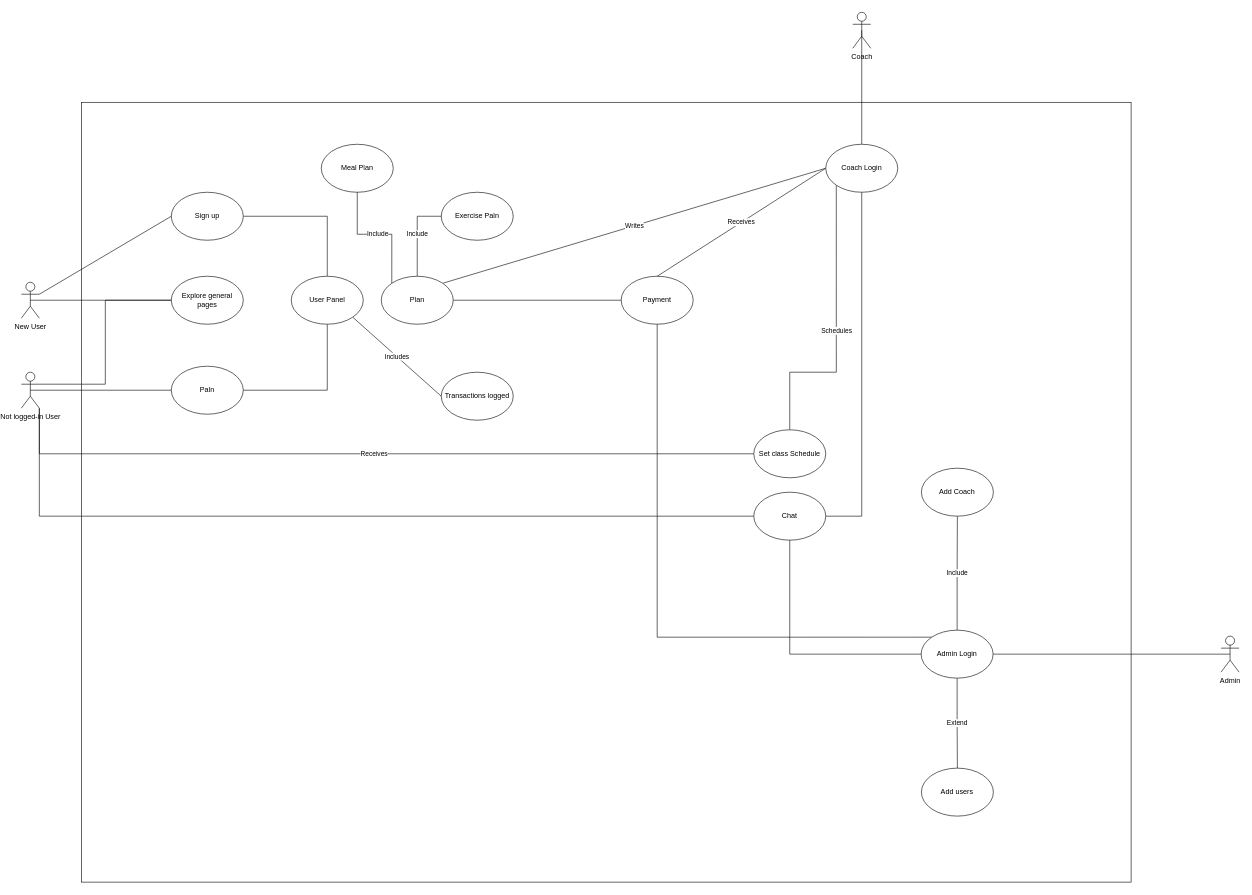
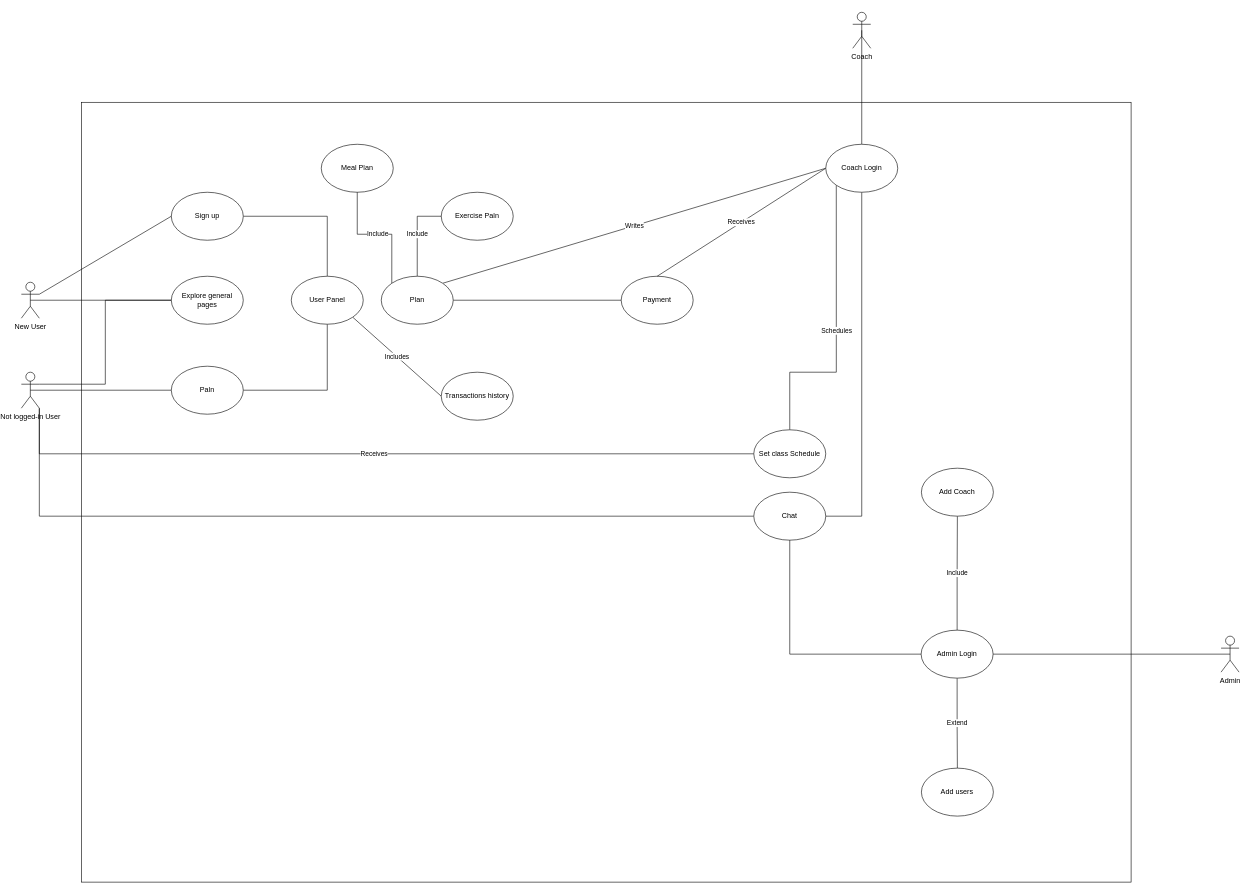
  <mxCell id="0" />
  <mxCell id="1" parent="0" />
  <mxCell id="2" value="" style="rounded=0;whiteSpace=wrap;html=1;movable=0;resizable=0;rotatable=0;deletable=0;editable=0;locked=1;connectable=0;" parent="1" vertex="1"><mxGeometry x="120" y="170" width="1750" height="1300" as="geometry" /></mxCell>
  <mxCell id="3" style="edgeStyle=orthogonalEdgeStyle;rounded=0;orthogonalLoop=1;jettySize=auto;html=1;exitX=0.5;exitY=0.5;exitDx=0;exitDy=0;exitPerimeter=0;endArrow=none;endFill=0;" parent="1" source="4" target="7" edge="1"><mxGeometry relative="1" as="geometry" /></mxCell>
  <mxCell id="4" value="New User" style="shape=umlActor;verticalLabelPosition=bottom;verticalAlign=top;html=1;direction=east;" parent="1" vertex="1"><mxGeometry x="20" y="470" width="30" height="60" as="geometry" /></mxCell>
  <mxCell id="5" style="edgeStyle=orthogonalEdgeStyle;rounded=0;orthogonalLoop=1;jettySize=auto;html=1;exitX=1;exitY=0.5;exitDx=0;exitDy=0;endArrow=none;endFill=0;" parent="1" source="6" target="16" edge="1"><mxGeometry relative="1" as="geometry" /></mxCell>
  <mxCell id="6" value="Sign up" style="ellipse;whiteSpace=wrap;html=1;" parent="1" vertex="1"><mxGeometry x="270" y="320" width="120" height="80" as="geometry" /></mxCell>
  <mxCell id="7" value="Explore general pages" style="ellipse;whiteSpace=wrap;html=1;" parent="1" vertex="1"><mxGeometry x="270" y="460" width="120" height="80" as="geometry" /></mxCell>
  <mxCell id="8" style="edgeStyle=orthogonalEdgeStyle;rounded=0;orthogonalLoop=1;jettySize=auto;html=1;exitX=0.5;exitY=0.5;exitDx=0;exitDy=0;exitPerimeter=0;endArrow=none;endFill=0;" parent="1" source="12" target="14" edge="1"><mxGeometry relative="1" as="geometry" /></mxCell>
  <mxCell id="9" style="edgeStyle=orthogonalEdgeStyle;rounded=0;orthogonalLoop=1;jettySize=auto;html=1;exitX=1;exitY=0.333;exitDx=0;exitDy=0;exitPerimeter=0;entryX=0;entryY=0.5;entryDx=0;entryDy=0;endArrow=none;endFill=0;" parent="1" source="12" target="7" edge="1"><mxGeometry relative="1" as="geometry" /></mxCell>
  <mxCell id="10" value="Receives" style="edgeStyle=orthogonalEdgeStyle;rounded=0;orthogonalLoop=1;jettySize=auto;html=1;exitX=1;exitY=1;exitDx=0;exitDy=0;exitPerimeter=0;entryX=0;entryY=0.5;entryDx=0;entryDy=0;endArrow=none;endFill=0;" parent="1" source="12" target="29" edge="1"><mxGeometry relative="1" as="geometry" /></mxCell>
  <mxCell id="11" style="edgeStyle=orthogonalEdgeStyle;rounded=0;orthogonalLoop=1;jettySize=auto;html=1;exitX=1;exitY=1;exitDx=0;exitDy=0;exitPerimeter=0;entryX=0;entryY=0.5;entryDx=0;entryDy=0;endArrow=none;endFill=0;" parent="1" source="12" target="30" edge="1"><mxGeometry relative="1" as="geometry" /></mxCell>
  <mxCell id="12" value="Not logged-in User" style="shape=umlActor;verticalLabelPosition=bottom;verticalAlign=top;html=1;outlineConnect=0;" parent="1" vertex="1"><mxGeometry x="20" y="620" width="30" height="60" as="geometry" /></mxCell>
  <mxCell id="13" style="edgeStyle=orthogonalEdgeStyle;rounded=0;orthogonalLoop=1;jettySize=auto;html=1;exitX=1;exitY=0.5;exitDx=0;exitDy=0;entryX=0.5;entryY=1;entryDx=0;entryDy=0;endArrow=none;endFill=0;" parent="1" source="14" target="16" edge="1"><mxGeometry relative="1" as="geometry" /></mxCell>
  <mxCell id="14" value="Paln" style="ellipse;whiteSpace=wrap;html=1;" parent="1" vertex="1"><mxGeometry x="270" y="610" width="120" height="80" as="geometry" /></mxCell>
  <mxCell id="15" value="Includes" style="rounded=0;orthogonalLoop=1;jettySize=auto;html=1;exitX=1;exitY=1;exitDx=0;exitDy=0;entryX=0;entryY=0.5;entryDx=0;entryDy=0;endArrow=none;endFill=0;" parent="1" source="16" target="21" edge="1"><mxGeometry relative="1" as="geometry" /></mxCell>
  <mxCell id="16" value="User Panel" style="ellipse;whiteSpace=wrap;html=1;" parent="1" vertex="1"><mxGeometry x="470" y="460" width="120" height="80" as="geometry" /></mxCell>
  <mxCell id="17" value="" style="endArrow=none;html=1;rounded=0;exitX=1;exitY=0.333;exitDx=0;exitDy=0;exitPerimeter=0;entryX=0;entryY=0.5;entryDx=0;entryDy=0;" parent="1" source="4" target="6" edge="1"><mxGeometry width="50" height="50" relative="1" as="geometry"><mxPoint x="220" y="220" as="sourcePoint" /><mxPoint x="270" y="170" as="targetPoint" /></mxGeometry></mxCell>
  <mxCell id="18" value="Exercise Paln" style="ellipse;whiteSpace=wrap;html=1;" parent="1" vertex="1"><mxGeometry x="720" y="320" width="120" height="80" as="geometry" /></mxCell>
  <mxCell id="19" style="rounded=0;orthogonalLoop=1;jettySize=auto;html=1;entryX=0;entryY=0.5;entryDx=0;entryDy=0;endArrow=none;endFill=0;exitX=1;exitY=0.5;exitDx=0;exitDy=0;" parent="1" source="43" target="22" edge="1"><mxGeometry relative="1" as="geometry" /></mxCell>
  <mxCell id="20" value="Meal Plan" style="ellipse;whiteSpace=wrap;html=1;" parent="1" vertex="1"><mxGeometry x="520" y="240" width="120" height="80" as="geometry" /></mxCell>
- <mxCell id="21" value="Transactions logged" style="ellipse;whiteSpace=wrap;html=1;" parent="1" vertex="1"><mxGeometry x="720" y="620" width="120" height="80" as="geometry" /></mxCell>
+ <mxCell id="21" value="Transactions history" style="ellipse;whiteSpace=wrap;html=1;" parent="1" vertex="1"><mxGeometry x="720" y="620" width="120" height="80" as="geometry" /></mxCell>
  <mxCell id="22" value="Payment" style="ellipse;whiteSpace=wrap;html=1;" parent="1" vertex="1"><mxGeometry x="1020" y="460" width="120" height="80" as="geometry" /></mxCell>
  <mxCell id="23" value="Writes" style="rounded=0;orthogonalLoop=1;jettySize=auto;html=1;entryX=1;entryY=0;entryDx=0;entryDy=0;endArrow=none;endFill=0;exitX=0;exitY=0.5;exitDx=0;exitDy=0;" parent="1" source="31" target="43" edge="1"><mxGeometry relative="1" as="geometry"><mxPoint x="1520" y="370" as="sourcePoint" /></mxGeometry></mxCell>
  <mxCell id="24" value="Receives" style="rounded=0;orthogonalLoop=1;jettySize=auto;html=1;entryX=0.5;entryY=0;entryDx=0;entryDy=0;endArrow=none;endFill=0;exitX=0;exitY=0.5;exitDx=0;exitDy=0;" parent="1" source="31" target="22" edge="1"><mxGeometry relative="1" as="geometry"><mxPoint x="1520" y="370" as="sourcePoint" /></mxGeometry></mxCell>
  <mxCell id="25" value="Schedules" style="rounded=0;orthogonalLoop=1;jettySize=auto;html=1;exitX=0;exitY=1;exitDx=0;exitDy=0;endArrow=none;endFill=0;edgeStyle=orthogonalEdgeStyle;" parent="1" source="31" target="29" edge="1"><mxGeometry relative="1" as="geometry"><Array as="points"><mxPoint x="1379" y="620" /><mxPoint x="1301" y="620" /></Array></mxGeometry></mxCell>
  <mxCell id="26" style="edgeStyle=orthogonalEdgeStyle;rounded=0;orthogonalLoop=1;jettySize=auto;html=1;exitX=0.5;exitY=1;exitDx=0;exitDy=0;entryX=1;entryY=0.5;entryDx=0;entryDy=0;endArrow=none;endFill=0;" parent="1" source="31" target="30" edge="1"><mxGeometry relative="1" as="geometry" /></mxCell>
  <mxCell id="27" style="edgeStyle=orthogonalEdgeStyle;rounded=0;orthogonalLoop=1;jettySize=auto;html=1;exitX=0.5;exitY=0.5;exitDx=0;exitDy=0;exitPerimeter=0;entryX=0.5;entryY=0;entryDx=0;entryDy=0;endArrow=none;endFill=0;" parent="1" source="28" target="31" edge="1"><mxGeometry relative="1" as="geometry" /></mxCell>
  <mxCell id="28" value="Coach" style="shape=umlActor;verticalLabelPosition=bottom;verticalAlign=top;html=1;outlineConnect=0;" parent="1" vertex="1"><mxGeometry x="1406" y="20" width="30" height="60" as="geometry" /></mxCell>
  <mxCell id="29" value="Set class Schedule" style="ellipse;whiteSpace=wrap;html=1;" parent="1" vertex="1"><mxGeometry x="1241" y="716" width="120" height="80" as="geometry" /></mxCell>
  <mxCell id="30" value="Chat" style="ellipse;whiteSpace=wrap;html=1;" parent="1" vertex="1"><mxGeometry x="1241" y="820" width="120" height="80" as="geometry" /></mxCell>
  <mxCell id="31" value="Coach Login" style="ellipse;whiteSpace=wrap;html=1;" parent="1" vertex="1"><mxGeometry x="1361" y="240" width="120" height="80" as="geometry" /></mxCell>
  <mxCell id="32" style="edgeStyle=orthogonalEdgeStyle;rounded=0;orthogonalLoop=1;jettySize=auto;html=1;exitX=0.5;exitY=0.5;exitDx=0;exitDy=0;exitPerimeter=0;entryX=1;entryY=0.5;entryDx=0;entryDy=0;endArrow=none;endFill=0;" parent="1" source="33" target="38" edge="1"><mxGeometry relative="1" as="geometry" /></mxCell>
  <mxCell id="33" value="Admin" style="shape=umlActor;verticalLabelPosition=bottom;verticalAlign=top;html=1;outlineConnect=0;" parent="1" vertex="1"><mxGeometry x="2020" y="1060" width="30" height="60" as="geometry" /></mxCell>
  <mxCell id="34" style="edgeStyle=orthogonalEdgeStyle;rounded=0;orthogonalLoop=1;jettySize=auto;html=1;exitX=0;exitY=0.5;exitDx=0;exitDy=0;entryX=0.5;entryY=1;entryDx=0;entryDy=0;endArrow=none;endFill=0;" parent="1" source="38" target="30" edge="1"><mxGeometry relative="1" as="geometry" /></mxCell>
- <mxCell id="35" style="edgeStyle=orthogonalEdgeStyle;rounded=0;orthogonalLoop=1;jettySize=auto;html=1;exitX=0;exitY=0;exitDx=0;exitDy=0;entryX=0.5;entryY=1;entryDx=0;entryDy=0;endArrow=none;endFill=0;" parent="1" source="38" target="22" edge="1"><mxGeometry relative="1" as="geometry" /></mxCell>
  <mxCell id="36" value="Include" style="edgeStyle=orthogonalEdgeStyle;rounded=0;orthogonalLoop=1;jettySize=auto;html=1;exitX=0.5;exitY=0;exitDx=0;exitDy=0;endArrow=none;endFill=0;" parent="1" source="38" target="39" edge="1"><mxGeometry relative="1" as="geometry"><mxPoint x="1580.429" y="820" as="targetPoint" /></mxGeometry></mxCell>
  <mxCell id="37" value="Extend" style="edgeStyle=orthogonalEdgeStyle;rounded=0;orthogonalLoop=1;jettySize=auto;html=1;exitX=0.5;exitY=1;exitDx=0;exitDy=0;endArrow=none;endFill=0;" parent="1" source="38" target="40" edge="1"><mxGeometry relative="1" as="geometry"><mxPoint x="1580.429" y="1320" as="targetPoint" /></mxGeometry></mxCell>
  <mxCell id="38" value="Admin Login" style="ellipse;whiteSpace=wrap;html=1;" parent="1" vertex="1"><mxGeometry x="1520" y="1050" width="120" height="80" as="geometry" /></mxCell>
  <mxCell id="39" value="Add Coach" style="ellipse;whiteSpace=wrap;html=1;" parent="1" vertex="1"><mxGeometry x="1520.429" y="780" width="120" height="80" as="geometry" /></mxCell>
  <mxCell id="40" value="Add users" style="ellipse;whiteSpace=wrap;html=1;" parent="1" vertex="1"><mxGeometry x="1520.429" y="1280" width="120" height="80" as="geometry" /></mxCell>
  <mxCell id="41" value="Include" style="rounded=0;orthogonalLoop=1;jettySize=auto;html=1;endArrow=none;endFill=0;exitX=0;exitY=0;exitDx=0;exitDy=0;edgeStyle=orthogonalEdgeStyle;" edge="1" parent="1" source="43" target="20"><mxGeometry relative="1" as="geometry" /></mxCell>
  <mxCell id="42" value="Include" style="edgeStyle=orthogonalEdgeStyle;rounded=0;orthogonalLoop=1;jettySize=auto;html=1;exitX=0.5;exitY=0;exitDx=0;exitDy=0;entryX=0;entryY=0.5;entryDx=0;entryDy=0;endArrow=none;endFill=0;" edge="1" parent="1" source="43" target="18"><mxGeometry relative="1" as="geometry" /></mxCell>
  <mxCell id="43" value="Plan" style="ellipse;whiteSpace=wrap;html=1;" vertex="1" parent="1"><mxGeometry x="620" y="460" width="120" height="80" as="geometry" /></mxCell>
